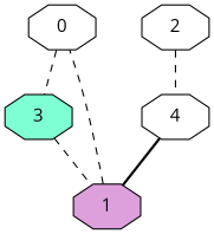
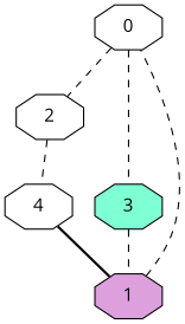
  graph {
    fontname="Open Sans"
    node [fillcolor=white fontname="Open Sans" shape=octagon style=filled]
    edge [fontname="Open Sans" style=dashed]
    0
    2
    3 [fillcolor=aquamarine]
    4
    1 [fillcolor=plum]
+   0 -- 2
    0 -- 3
    2 -- 4
    3 -- 1
    4 -- 1 [style=bold]
    1 -- 0
  }
